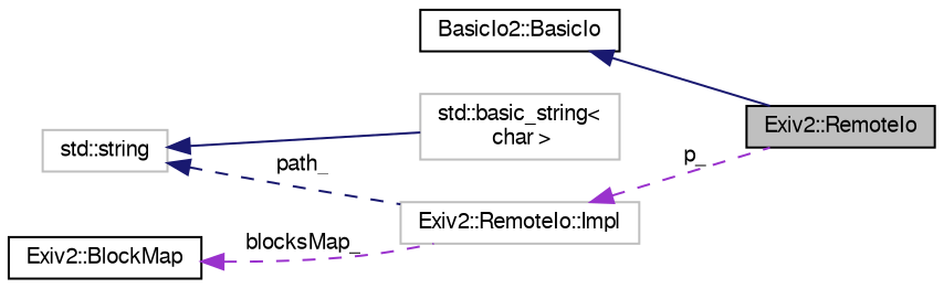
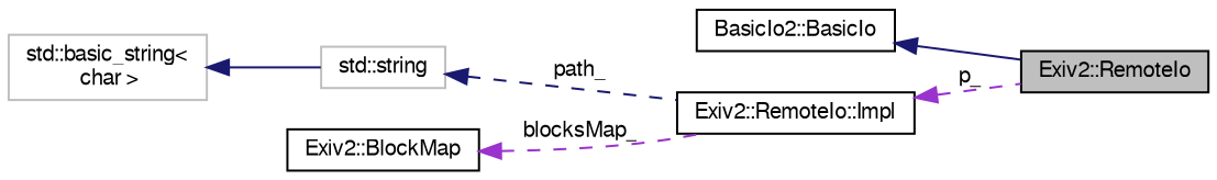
  digraph {
    rankdir=LR
    node [color=black fillcolor=white fontname=FreeSans fontsize=10 shape=record style=filled]
    edge [color=midnightblue dir=back fontname=FreeSans fontsize=10 labelfontname=FreeSans labelfontsize=10 style=dashed]
    n1 [fillcolor=grey75 fontcolor=black height=0.2 label="Exiv2::RemoteIo" width=0.4]
    n2 [height=0.2 label="BasicIo2::BasicIo" width=0.4]
-   n3 [color=grey75 height=0.2 label="Exiv2::RemoteIo::Impl" width=0.4]
+   n3 [height=0.2 label="Exiv2::RemoteIo::Impl" width=0.4]
    n4 [color=grey75 height=0.2 label="std::string" width=0.4]
    n5 [color=grey75 height=0.2 label="std::basic_string\<\l char \>" width=0.4]
    n6 [height=0.2 label="Exiv2::BlockMap" width=0.4]
    n2 -> n1 [style=solid]
    n3 -> n1 [color=darkorchid3 label=" p_"]
    n4 -> n3 [label=" path_"]
-   n4 -> n5 [style=solid]
+   n5 -> n4 [style=solid]
    n6 -> n3 [color=darkorchid3 label=" blocksMap_"]
  }
